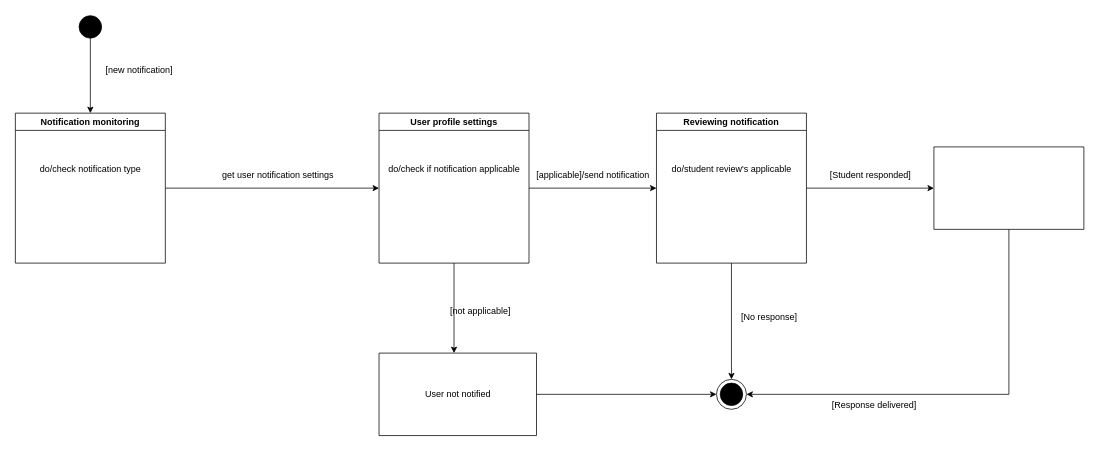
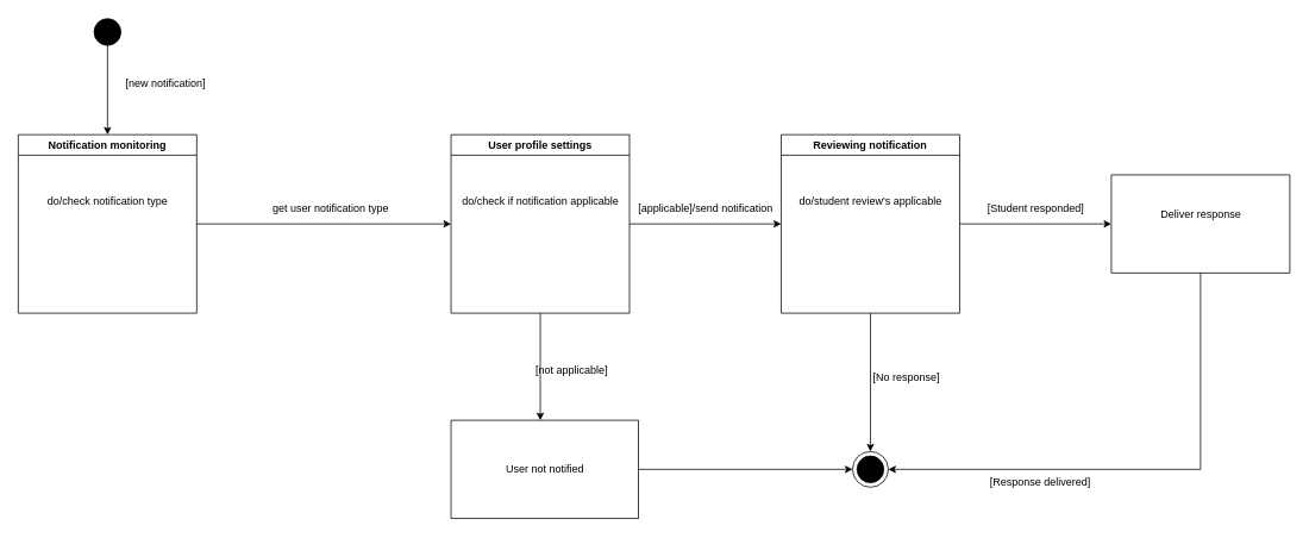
  <mxCell id="0" />
  <mxCell id="1" parent="0" />
  <mxCell id="2" style="edgeStyle=orthogonalEdgeStyle;rounded=0;orthogonalLoop=1;jettySize=auto;html=1;entryX=0.5;entryY=0;entryDx=0;entryDy=0;" edge="1" parent="1" source="3" target="5"><mxGeometry relative="1" as="geometry" /></mxCell>
  <mxCell id="3" value="" style="ellipse;whiteSpace=wrap;html=1;aspect=fixed;fillColor=#000000;" vertex="1" parent="1"><mxGeometry x="105" y="20" width="30" height="30" as="geometry" /></mxCell>
  <mxCell id="4" style="edgeStyle=orthogonalEdgeStyle;rounded=0;orthogonalLoop=1;jettySize=auto;html=1;entryX=0;entryY=0.5;entryDx=0;entryDy=0;" edge="1" parent="1" source="5" target="10"><mxGeometry relative="1" as="geometry" /></mxCell>
  <mxCell id="5" value="Notification monitoring" style="swimlane;whiteSpace=wrap;html=1;" vertex="1" parent="1"><mxGeometry x="20" y="150" width="200" height="200" as="geometry" /></mxCell>
  <mxCell id="6" value="do/check notification type" style="text;html=1;align=center;verticalAlign=middle;resizable=0;points=[];autosize=1;strokeColor=none;fillColor=none;" vertex="1" parent="5"><mxGeometry x="20" y="60" width="160" height="30" as="geometry" /></mxCell>
  <mxCell id="7" value="[new notification]" style="text;html=1;align=center;verticalAlign=middle;resizable=0;points=[];autosize=1;strokeColor=none;fillColor=none;" vertex="1" parent="1"><mxGeometry x="130" y="78" width="110" height="30" as="geometry" /></mxCell>
  <mxCell id="8" style="edgeStyle=orthogonalEdgeStyle;rounded=0;orthogonalLoop=1;jettySize=auto;html=1;entryX=0.5;entryY=0;entryDx=0;entryDy=0;" edge="1" parent="1" source="10"><mxGeometry relative="1" as="geometry"><mxPoint x="605" y="470" as="targetPoint" /></mxGeometry></mxCell>
  <mxCell id="9" style="edgeStyle=orthogonalEdgeStyle;rounded=0;orthogonalLoop=1;jettySize=auto;html=1;entryX=0;entryY=0.5;entryDx=0;entryDy=0;" edge="1" parent="1" source="10" target="19"><mxGeometry relative="1" as="geometry" /></mxCell>
  <mxCell id="10" value="User profile settings" style="swimlane;whiteSpace=wrap;html=1;" vertex="1" parent="1"><mxGeometry x="505" y="150" width="200" height="200" as="geometry" /></mxCell>
  <mxCell id="11" value="do/check if notification applicable" style="text;html=1;align=center;verticalAlign=middle;resizable=0;points=[];autosize=1;strokeColor=none;fillColor=none;" vertex="1" parent="10"><mxGeometry y="60" width="200" height="30" as="geometry" /></mxCell>
- <mxCell id="12" value="get user notification settings" style="text;html=1;align=center;verticalAlign=middle;resizable=0;points=[];autosize=1;strokeColor=none;fillColor=none;" vertex="1" parent="1"><mxGeometry x="285" y="218" width="170" height="30" as="geometry" /></mxCell>
+ <mxCell id="12" value="get user notification type" style="text;html=1;align=center;verticalAlign=middle;resizable=0;points=[];autosize=1;strokeColor=none;fillColor=none;" vertex="1" parent="1"><mxGeometry x="285" y="218" width="170" height="30" as="geometry" /></mxCell>
  <mxCell id="13" value="[not applicable]" style="text;html=1;align=center;verticalAlign=middle;resizable=0;points=[];autosize=1;strokeColor=none;fillColor=none;" vertex="1" parent="1"><mxGeometry x="590" y="400" width="100" height="30" as="geometry" /></mxCell>
  <mxCell id="14" style="edgeStyle=orthogonalEdgeStyle;rounded=0;orthogonalLoop=1;jettySize=auto;html=1;entryX=0;entryY=0.5;entryDx=0;entryDy=0;" edge="1" parent="1" source="15" target="22"><mxGeometry relative="1" as="geometry" /></mxCell>
  <mxCell id="15" value="" style="swimlane;startSize=0;" vertex="1" parent="1"><mxGeometry x="505" y="470" width="210" height="110" as="geometry" /></mxCell>
  <mxCell id="16" value="User not notified" style="text;html=1;align=center;verticalAlign=middle;resizable=0;points=[];autosize=1;strokeColor=none;fillColor=none;" vertex="1" parent="15"><mxGeometry x="50" y="40" width="110" height="30" as="geometry" /></mxCell>
  <mxCell id="17" style="edgeStyle=orthogonalEdgeStyle;rounded=0;orthogonalLoop=1;jettySize=auto;html=1;entryX=0.5;entryY=0;entryDx=0;entryDy=0;" edge="1" parent="1" source="19" target="22"><mxGeometry relative="1" as="geometry" /></mxCell>
  <mxCell id="18" style="edgeStyle=orthogonalEdgeStyle;rounded=0;orthogonalLoop=1;jettySize=auto;html=1;entryX=0;entryY=0.5;entryDx=0;entryDy=0;" edge="1" parent="1" source="19" target="26"><mxGeometry relative="1" as="geometry" /></mxCell>
  <mxCell id="19" value="Reviewing notification" style="swimlane;whiteSpace=wrap;html=1;" vertex="1" parent="1"><mxGeometry x="875" y="150" width="200" height="200" as="geometry" /></mxCell>
  <mxCell id="20" value="do/student review's applicable" style="text;html=1;align=center;verticalAlign=middle;resizable=0;points=[];autosize=1;strokeColor=none;fillColor=none;" vertex="1" parent="19"><mxGeometry x="5" y="60" width="190" height="30" as="geometry" /></mxCell>
  <mxCell id="21" value="[applicable]/send notification" style="text;html=1;align=center;verticalAlign=middle;resizable=0;points=[];autosize=1;strokeColor=none;fillColor=none;" vertex="1" parent="1"><mxGeometry x="705" y="218" width="170" height="30" as="geometry" /></mxCell>
  <mxCell id="22" value="" style="ellipse;whiteSpace=wrap;html=1;aspect=fixed;" vertex="1" parent="1"><mxGeometry x="955" y="505" width="40" height="40" as="geometry" /></mxCell>
  <mxCell id="23" value="" style="ellipse;whiteSpace=wrap;html=1;aspect=fixed;fillColor=#000000;" vertex="1" parent="1"><mxGeometry x="960" y="510" width="30" height="30" as="geometry" /></mxCell>
- <mxCell id="24" value="[No response]" style="text;html=1;align=center;verticalAlign=middle;resizable=0;points=[];autosize=1;strokeColor=none;fillColor=none;" vertex="1" parent="1"><mxGeometry x="975" y="408" width="100" height="30" as="geometry" /></mxCell>
+ <mxCell id="24" value="[No response]" style="text;html=1;align=center;verticalAlign=middle;resizable=0;points=[];autosize=1;strokeColor=none;fillColor=none;" vertex="1" parent="1"><mxGeometry x="965" y="408" width="100" height="30" as="geometry" /></mxCell>
  <mxCell id="25" style="edgeStyle=orthogonalEdgeStyle;rounded=0;orthogonalLoop=1;jettySize=auto;html=1;entryX=1;entryY=0.5;entryDx=0;entryDy=0;" edge="1" parent="1" source="26" target="22"><mxGeometry relative="1" as="geometry"><Array as="points"><mxPoint x="1345" y="525" /></Array></mxGeometry></mxCell>
  <mxCell id="26" value="" style="swimlane;startSize=0;" vertex="1" parent="1"><mxGeometry x="1245" y="195" width="200" height="110" as="geometry" /></mxCell>
+ <mxCell id="27" value="Deliver response" style="text;html=1;align=center;verticalAlign=middle;resizable=0;points=[];autosize=1;strokeColor=none;fillColor=none;" vertex="1" parent="26"><mxGeometry x="45" y="30" width="110" height="30" as="geometry" /></mxCell>
  <mxCell id="28" value="[Student responded]" style="text;html=1;align=center;verticalAlign=middle;resizable=0;points=[];autosize=1;strokeColor=none;fillColor=none;" vertex="1" parent="1"><mxGeometry x="1095" y="218" width="130" height="30" as="geometry" /></mxCell>
  <mxCell id="29" value="[Response delivered]" style="text;html=1;align=center;verticalAlign=middle;resizable=0;points=[];autosize=1;strokeColor=none;fillColor=none;" vertex="1" parent="1"><mxGeometry x="1095" y="525" width="140" height="30" as="geometry" /></mxCell>
